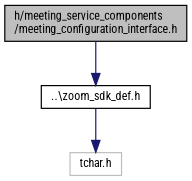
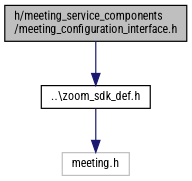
  digraph {
    fontname="Roboto Condensed"
    node [color=black fillcolor=white fontname="Roboto Condensed" fontsize=10 shape=record style=filled]
    edge [color=midnightblue fontname="Roboto Condensed" fontsize=10 labelfontname=Helvetica labelfontsize=10 style=solid]
    n1 [fillcolor=grey75 fontcolor=black height=0.2 label="h/meeting_service_components\l/meeting_configuration_interface.h" width=0.4]
    n2 [height=0.2 label="..\\zoom_sdk_def.h" width=0.4]
-   n3 [color=grey75 height=0.2 label="tchar.h" width=0.4]
+   n3 [color=grey75 height=0.2 label="meeting.h" width=0.4]
    n1 -> n2
    n2 -> n3
  }
